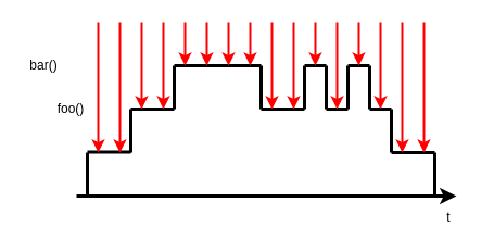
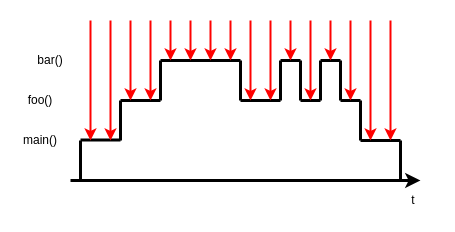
  <mxCell id="0" />
  <mxCell id="1" parent="0" />
  <mxCell id="2" value="" style="endArrow=classic;html=1;jumpSize=6;strokeWidth=3;" edge="1" parent="1"><mxGeometry width="50" height="50" relative="1" as="geometry"><mxPoint x="70" y="180" as="sourcePoint" /><mxPoint x="420" y="180" as="targetPoint" /></mxGeometry></mxCell>
- <mxCell id="4" value="foo()" style="text;html=1;strokeColor=none;fillColor=none;align=center;verticalAlign=middle;whiteSpace=wrap;rounded=0;" vertex="1" parent="1"><mxGeometry x="45" y="90" width="40" height="20" as="geometry" /></mxCell>
- <mxCell id="5" value="bar()" style="text;html=1;strokeColor=none;fillColor=none;align=center;verticalAlign=middle;whiteSpace=wrap;rounded=0;" vertex="1" parent="1"><mxGeometry x="20" y="50" width="40" height="20" as="geometry" /></mxCell>
+ <mxCell id="3" value="main()&lt;br&gt;" style="text;html=1;strokeColor=none;fillColor=none;align=center;verticalAlign=middle;whiteSpace=wrap;rounded=0;" vertex="1" parent="1"><mxGeometry x="20" y="130" width="40" height="20" as="geometry" /></mxCell>
+ <mxCell id="4" value="foo()" style="text;html=1;strokeColor=none;fillColor=none;align=center;verticalAlign=middle;whiteSpace=wrap;rounded=0;" vertex="1" parent="1"><mxGeometry x="20" y="90" width="40" height="20" as="geometry" /></mxCell>
+ <mxCell id="5" value="bar()" style="text;html=1;strokeColor=none;fillColor=none;align=center;verticalAlign=middle;whiteSpace=wrap;rounded=0;" vertex="1" parent="1"><mxGeometry x="30" y="50" width="40" height="20" as="geometry" /></mxCell>
  <mxCell id="6" value="" style="endArrow=none;html=1;strokeWidth=3;" edge="1" parent="1"><mxGeometry width="50" height="50" relative="1" as="geometry"><mxPoint x="80" y="180" as="sourcePoint" /><mxPoint x="80" y="140" as="targetPoint" /></mxGeometry></mxCell>
  <mxCell id="7" value="" style="endArrow=none;html=1;strokeWidth=3;" edge="1" parent="1"><mxGeometry width="50" height="50" relative="1" as="geometry"><mxPoint x="120" y="139.5" as="sourcePoint" /><mxPoint x="80" y="139.5" as="targetPoint" /></mxGeometry></mxCell>
  <mxCell id="8" value="t" style="text;html=1;strokeColor=none;fillColor=none;align=center;verticalAlign=middle;whiteSpace=wrap;rounded=0;" vertex="1" parent="1"><mxGeometry x="393" y="190" width="40" height="20" as="geometry" /></mxCell>
  <mxCell id="9" value="" style="endArrow=none;html=1;strokeWidth=3;" edge="1" parent="1"><mxGeometry width="50" height="50" relative="1" as="geometry"><mxPoint x="120" y="140" as="sourcePoint" /><mxPoint x="120" y="100" as="targetPoint" /></mxGeometry></mxCell>
  <mxCell id="10" value="" style="endArrow=none;html=1;strokeWidth=3;" edge="1" parent="1"><mxGeometry width="50" height="50" relative="1" as="geometry"><mxPoint x="160" y="100" as="sourcePoint" /><mxPoint x="120" y="100" as="targetPoint" /></mxGeometry></mxCell>
  <mxCell id="11" value="" style="endArrow=none;html=1;strokeWidth=3;" edge="1" parent="1"><mxGeometry width="50" height="50" relative="1" as="geometry"><mxPoint x="160" y="60" as="sourcePoint" /><mxPoint x="160" y="100" as="targetPoint" /></mxGeometry></mxCell>
  <mxCell id="12" value="" style="endArrow=none;html=1;strokeWidth=3;" edge="1" parent="1"><mxGeometry width="50" height="50" relative="1" as="geometry"><mxPoint x="160" y="60" as="sourcePoint" /><mxPoint x="240" y="60" as="targetPoint" /></mxGeometry></mxCell>
  <mxCell id="13" value="" style="endArrow=none;html=1;strokeWidth=3;" edge="1" parent="1"><mxGeometry width="50" height="50" relative="1" as="geometry"><mxPoint x="240" y="100" as="sourcePoint" /><mxPoint x="240" y="60" as="targetPoint" /></mxGeometry></mxCell>
  <mxCell id="14" value="" style="endArrow=none;html=1;strokeWidth=3;" edge="1" parent="1"><mxGeometry width="50" height="50" relative="1" as="geometry"><mxPoint x="280" y="100" as="sourcePoint" /><mxPoint x="240" y="100" as="targetPoint" /></mxGeometry></mxCell>
  <mxCell id="15" value="" style="endArrow=none;html=1;strokeWidth=3;" edge="1" parent="1"><mxGeometry width="50" height="50" relative="1" as="geometry"><mxPoint x="280" y="60" as="sourcePoint" /><mxPoint x="280" y="100" as="targetPoint" /></mxGeometry></mxCell>
  <mxCell id="16" value="" style="endArrow=none;html=1;strokeWidth=3;" edge="1" parent="1"><mxGeometry width="50" height="50" relative="1" as="geometry"><mxPoint x="300" y="60" as="sourcePoint" /><mxPoint x="280" y="60" as="targetPoint" /></mxGeometry></mxCell>
  <mxCell id="17" value="" style="endArrow=none;html=1;strokeWidth=3;" edge="1" parent="1"><mxGeometry width="50" height="50" relative="1" as="geometry"><mxPoint x="300" y="100" as="sourcePoint" /><mxPoint x="300" y="60" as="targetPoint" /></mxGeometry></mxCell>
  <mxCell id="18" value="" style="endArrow=none;html=1;strokeWidth=3;" edge="1" parent="1"><mxGeometry width="50" height="50" relative="1" as="geometry"><mxPoint x="320" y="100" as="sourcePoint" /><mxPoint x="300" y="100" as="targetPoint" /></mxGeometry></mxCell>
  <mxCell id="19" value="" style="endArrow=none;html=1;strokeWidth=3;" edge="1" parent="1"><mxGeometry width="50" height="50" relative="1" as="geometry"><mxPoint x="320" y="60" as="sourcePoint" /><mxPoint x="320" y="100" as="targetPoint" /></mxGeometry></mxCell>
  <mxCell id="20" value="" style="endArrow=none;html=1;strokeWidth=3;" edge="1" parent="1"><mxGeometry width="50" height="50" relative="1" as="geometry"><mxPoint x="340" y="60" as="sourcePoint" /><mxPoint x="320" y="60" as="targetPoint" /></mxGeometry></mxCell>
  <mxCell id="21" value="" style="endArrow=none;html=1;strokeWidth=3;" edge="1" parent="1"><mxGeometry width="50" height="50" relative="1" as="geometry"><mxPoint x="340" y="100" as="sourcePoint" /><mxPoint x="340" y="60" as="targetPoint" /></mxGeometry></mxCell>
  <mxCell id="22" value="" style="endArrow=none;html=1;strokeWidth=3;" edge="1" parent="1"><mxGeometry width="50" height="50" relative="1" as="geometry"><mxPoint x="360" y="100" as="sourcePoint" /><mxPoint x="340" y="100" as="targetPoint" /></mxGeometry></mxCell>
  <mxCell id="23" value="" style="endArrow=none;html=1;strokeWidth=3;" edge="1" parent="1"><mxGeometry width="50" height="50" relative="1" as="geometry"><mxPoint x="360" y="140" as="sourcePoint" /><mxPoint x="360" y="100" as="targetPoint" /></mxGeometry></mxCell>
  <mxCell id="24" value="" style="endArrow=none;html=1;strokeWidth=3;" edge="1" parent="1"><mxGeometry width="50" height="50" relative="1" as="geometry"><mxPoint x="400" y="140" as="sourcePoint" /><mxPoint x="360" y="140" as="targetPoint" /></mxGeometry></mxCell>
  <mxCell id="25" value="" style="endArrow=none;html=1;strokeWidth=3;" edge="1" parent="1"><mxGeometry width="50" height="50" relative="1" as="geometry"><mxPoint x="400" y="180" as="sourcePoint" /><mxPoint x="400" y="140" as="targetPoint" /></mxGeometry></mxCell>
  <mxCell id="26" value="" style="endArrow=classic;html=1;strokeWidth=2;fillColor=#f8cecc;strokeColor=#ff0000;" edge="1" parent="1"><mxGeometry width="50" height="50" relative="1" as="geometry"><mxPoint x="90" y="20" as="sourcePoint" /><mxPoint x="90" y="140" as="targetPoint" /></mxGeometry></mxCell>
  <mxCell id="27" value="" style="endArrow=classic;html=1;strokeWidth=2;fillColor=#f8cecc;strokeColor=#ff0000;" edge="1" parent="1"><mxGeometry width="50" height="50" relative="1" as="geometry"><mxPoint x="110" y="20" as="sourcePoint" /><mxPoint x="110" y="140" as="targetPoint" /></mxGeometry></mxCell>
  <mxCell id="28" value="" style="endArrow=classic;html=1;strokeWidth=2;fillColor=#f8cecc;strokeColor=#ff0000;" edge="1" parent="1"><mxGeometry width="50" height="50" relative="1" as="geometry"><mxPoint x="130" y="20" as="sourcePoint" /><mxPoint x="130" y="100" as="targetPoint" /></mxGeometry></mxCell>
  <mxCell id="29" value="" style="endArrow=classic;html=1;strokeWidth=2;fillColor=#f8cecc;strokeColor=#ff0000;" edge="1" parent="1"><mxGeometry width="50" height="50" relative="1" as="geometry"><mxPoint x="150" y="20" as="sourcePoint" /><mxPoint x="150" y="100" as="targetPoint" /></mxGeometry></mxCell>
  <mxCell id="30" value="" style="endArrow=classic;html=1;strokeWidth=2;fillColor=#f8cecc;strokeColor=#ff0000;" edge="1" parent="1"><mxGeometry width="50" height="50" relative="1" as="geometry"><mxPoint x="170" y="20" as="sourcePoint" /><mxPoint x="170" y="60" as="targetPoint" /></mxGeometry></mxCell>
  <mxCell id="31" value="" style="endArrow=classic;html=1;strokeWidth=2;fillColor=#f8cecc;strokeColor=#ff0000;" edge="1" parent="1"><mxGeometry width="50" height="50" relative="1" as="geometry"><mxPoint x="190" y="20" as="sourcePoint" /><mxPoint x="190" y="60" as="targetPoint" /></mxGeometry></mxCell>
  <mxCell id="32" value="" style="endArrow=classic;html=1;strokeWidth=2;fillColor=#f8cecc;strokeColor=#ff0000;" edge="1" parent="1"><mxGeometry width="50" height="50" relative="1" as="geometry"><mxPoint x="210" y="20" as="sourcePoint" /><mxPoint x="210" y="60" as="targetPoint" /></mxGeometry></mxCell>
  <mxCell id="33" value="" style="endArrow=classic;html=1;strokeWidth=2;fillColor=#f8cecc;strokeColor=#ff0000;" edge="1" parent="1"><mxGeometry width="50" height="50" relative="1" as="geometry"><mxPoint x="230" y="20" as="sourcePoint" /><mxPoint x="230" y="60" as="targetPoint" /></mxGeometry></mxCell>
  <mxCell id="34" value="" style="endArrow=classic;html=1;strokeWidth=2;fillColor=#f8cecc;strokeColor=#ff0000;" edge="1" parent="1"><mxGeometry width="50" height="50" relative="1" as="geometry"><mxPoint x="250" y="20" as="sourcePoint" /><mxPoint x="250" y="100" as="targetPoint" /></mxGeometry></mxCell>
  <mxCell id="35" value="" style="endArrow=classic;html=1;strokeWidth=2;fillColor=#f8cecc;strokeColor=#ff0000;" edge="1" parent="1"><mxGeometry width="50" height="50" relative="1" as="geometry"><mxPoint x="270" y="20" as="sourcePoint" /><mxPoint x="270" y="100" as="targetPoint" /></mxGeometry></mxCell>
  <mxCell id="36" value="" style="endArrow=classic;html=1;strokeWidth=2;fillColor=#f8cecc;strokeColor=#ff0000;" edge="1" parent="1"><mxGeometry width="50" height="50" relative="1" as="geometry"><mxPoint x="290" y="20" as="sourcePoint" /><mxPoint x="290" y="60" as="targetPoint" /></mxGeometry></mxCell>
  <mxCell id="37" value="" style="endArrow=classic;html=1;strokeWidth=2;fillColor=#f8cecc;strokeColor=#ff0000;" edge="1" parent="1"><mxGeometry width="50" height="50" relative="1" as="geometry"><mxPoint x="310" y="20" as="sourcePoint" /><mxPoint x="310" y="100" as="targetPoint" /></mxGeometry></mxCell>
  <mxCell id="38" value="" style="endArrow=classic;html=1;strokeWidth=2;fillColor=#f8cecc;strokeColor=#ff0000;" edge="1" parent="1"><mxGeometry width="50" height="50" relative="1" as="geometry"><mxPoint x="330" y="20" as="sourcePoint" /><mxPoint x="330" y="60" as="targetPoint" /></mxGeometry></mxCell>
  <mxCell id="39" value="" style="endArrow=classic;html=1;strokeWidth=2;fillColor=#f8cecc;strokeColor=#ff0000;" edge="1" parent="1"><mxGeometry width="50" height="50" relative="1" as="geometry"><mxPoint x="350" y="20" as="sourcePoint" /><mxPoint x="350" y="100" as="targetPoint" /></mxGeometry></mxCell>
  <mxCell id="40" value="" style="endArrow=classic;html=1;strokeWidth=2;fillColor=#f8cecc;strokeColor=#ff0000;" edge="1" parent="1"><mxGeometry width="50" height="50" relative="1" as="geometry"><mxPoint x="370" y="20" as="sourcePoint" /><mxPoint x="370" y="140" as="targetPoint" /></mxGeometry></mxCell>
  <mxCell id="41" value="" style="endArrow=classic;html=1;strokeWidth=2;fillColor=#f8cecc;strokeColor=#ff0000;" edge="1" parent="1"><mxGeometry width="50" height="50" relative="1" as="geometry"><mxPoint x="390" y="20" as="sourcePoint" /><mxPoint x="390" y="140" as="targetPoint" /></mxGeometry></mxCell>
